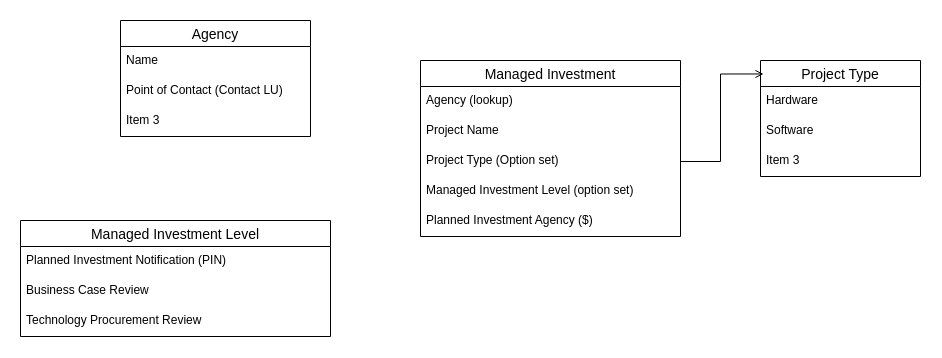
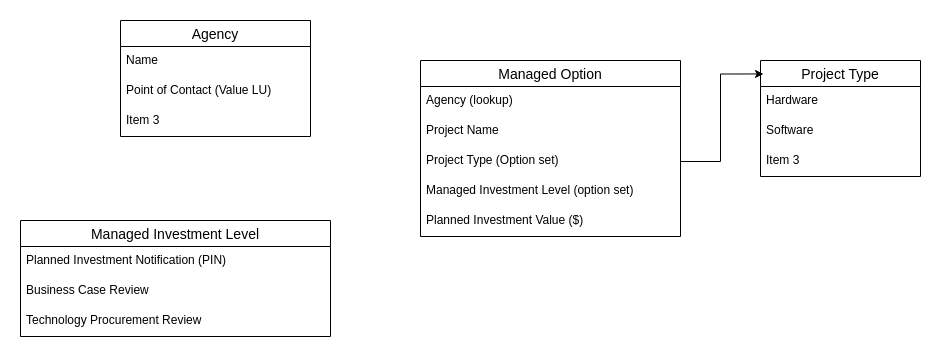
  <mxCell id="0" />
  <mxCell id="1" parent="0" />
- <mxCell id="2" value="Managed Investment" style="swimlane;fontStyle=0;childLayout=stackLayout;horizontal=1;startSize=26;horizontalStack=0;resizeParent=1;resizeParentMax=0;resizeLast=0;collapsible=1;marginBottom=0;align=center;fontSize=14;" parent="1" vertex="1"><mxGeometry x="420" y="60" width="260" height="176" as="geometry" /></mxCell>
+ <mxCell id="2" value="Managed Option" style="swimlane;fontStyle=0;childLayout=stackLayout;horizontal=1;startSize=26;horizontalStack=0;resizeParent=1;resizeParentMax=0;resizeLast=0;collapsible=1;marginBottom=0;align=center;fontSize=14;" parent="1" vertex="1"><mxGeometry x="420" y="60" width="260" height="176" as="geometry" /></mxCell>
  <mxCell id="3" value="Agency (lookup)" style="text;strokeColor=none;fillColor=none;spacingLeft=4;spacingRight=4;overflow=hidden;rotatable=0;points=[[0,0.5],[1,0.5]];portConstraint=eastwest;fontSize=12;" parent="2" vertex="1"><mxGeometry y="26" width="260" height="30" as="geometry" /></mxCell>
  <mxCell id="4" value="Project Name" style="text;strokeColor=none;fillColor=none;spacingLeft=4;spacingRight=4;overflow=hidden;rotatable=0;points=[[0,0.5],[1,0.5]];portConstraint=eastwest;fontSize=12;" parent="2" vertex="1"><mxGeometry y="56" width="260" height="30" as="geometry" /></mxCell>
  <mxCell id="5" value="Project Type (Option set)" style="text;strokeColor=none;fillColor=none;spacingLeft=4;spacingRight=4;overflow=hidden;rotatable=0;points=[[0,0.5],[1,0.5]];portConstraint=eastwest;fontSize=12;" parent="2" vertex="1"><mxGeometry y="86" width="260" height="30" as="geometry" /></mxCell>
  <mxCell id="6" value="Managed Investment Level (option set)" style="text;strokeColor=none;fillColor=none;spacingLeft=4;spacingRight=4;overflow=hidden;rotatable=0;points=[[0,0.5],[1,0.5]];portConstraint=eastwest;fontSize=12;" parent="2" vertex="1"><mxGeometry y="116" width="260" height="30" as="geometry" /></mxCell>
- <mxCell id="7" value="Planned Investment Agency ($)" style="text;strokeColor=none;fillColor=none;spacingLeft=4;spacingRight=4;overflow=hidden;rotatable=0;points=[[0,0.5],[1,0.5]];portConstraint=eastwest;fontSize=12;" vertex="1" parent="2"><mxGeometry y="146" width="260" height="30" as="geometry" /></mxCell>
+ <mxCell id="7" value="Planned Investment Value ($)" style="text;strokeColor=none;fillColor=none;spacingLeft=4;spacingRight=4;overflow=hidden;rotatable=0;points=[[0,0.5],[1,0.5]];portConstraint=eastwest;fontSize=12;" vertex="1" parent="2"><mxGeometry y="146" width="260" height="30" as="geometry" /></mxCell>
  <mxCell id="8" value="Agency" style="swimlane;fontStyle=0;childLayout=stackLayout;horizontal=1;startSize=26;horizontalStack=0;resizeParent=1;resizeParentMax=0;resizeLast=0;collapsible=1;marginBottom=0;align=center;fontSize=14;" parent="1" vertex="1"><mxGeometry x="120" y="20" width="190" height="116" as="geometry" /></mxCell>
  <mxCell id="9" value="Name" style="text;strokeColor=none;fillColor=none;spacingLeft=4;spacingRight=4;overflow=hidden;rotatable=0;points=[[0,0.5],[1,0.5]];portConstraint=eastwest;fontSize=12;" parent="8" vertex="1"><mxGeometry y="26" width="190" height="30" as="geometry" /></mxCell>
- <mxCell id="10" value="Point of Contact (Contact LU)" style="text;strokeColor=none;fillColor=none;spacingLeft=4;spacingRight=4;overflow=hidden;rotatable=0;points=[[0,0.5],[1,0.5]];portConstraint=eastwest;fontSize=12;" parent="8" vertex="1"><mxGeometry y="56" width="190" height="30" as="geometry" /></mxCell>
+ <mxCell id="10" value="Point of Contact (Value LU)" style="text;strokeColor=none;fillColor=none;spacingLeft=4;spacingRight=4;overflow=hidden;rotatable=0;points=[[0,0.5],[1,0.5]];portConstraint=eastwest;fontSize=12;" parent="8" vertex="1"><mxGeometry y="56" width="190" height="30" as="geometry" /></mxCell>
  <mxCell id="11" value="Item 3" style="text;strokeColor=none;fillColor=none;spacingLeft=4;spacingRight=4;overflow=hidden;rotatable=0;points=[[0,0.5],[1,0.5]];portConstraint=eastwest;fontSize=12;" parent="8" vertex="1"><mxGeometry y="86" width="190" height="30" as="geometry" /></mxCell>
  <mxCell id="12" value="Project Type" style="swimlane;fontStyle=0;childLayout=stackLayout;horizontal=1;startSize=26;horizontalStack=0;resizeParent=1;resizeParentMax=0;resizeLast=0;collapsible=1;marginBottom=0;align=center;fontSize=14;" parent="1" vertex="1"><mxGeometry x="760" y="60" width="160" height="116" as="geometry" /></mxCell>
  <mxCell id="13" value="Hardware" style="text;strokeColor=none;fillColor=none;spacingLeft=4;spacingRight=4;overflow=hidden;rotatable=0;points=[[0,0.5],[1,0.5]];portConstraint=eastwest;fontSize=12;" parent="12" vertex="1"><mxGeometry y="26" width="160" height="30" as="geometry" /></mxCell>
  <mxCell id="14" value="Software" style="text;strokeColor=none;fillColor=none;spacingLeft=4;spacingRight=4;overflow=hidden;rotatable=0;points=[[0,0.5],[1,0.5]];portConstraint=eastwest;fontSize=12;" parent="12" vertex="1"><mxGeometry y="56" width="160" height="30" as="geometry" /></mxCell>
  <mxCell id="15" value="Item 3" style="text;strokeColor=none;fillColor=none;spacingLeft=4;spacingRight=4;overflow=hidden;rotatable=0;points=[[0,0.5],[1,0.5]];portConstraint=eastwest;fontSize=12;" parent="12" vertex="1"><mxGeometry y="86" width="160" height="30" as="geometry" /></mxCell>
- <mxCell id="16" style="edgeStyle=orthogonalEdgeStyle;rounded=0;orthogonalLoop=1;jettySize=auto;html=1;exitX=1;exitY=0.5;exitDx=0;exitDy=0;entryX=0.019;entryY=0.116;entryDx=0;entryDy=0;entryPerimeter=0;endArrow=open;" parent="1" source="5" target="12" edge="1"><mxGeometry relative="1" as="geometry" /></mxCell>
+ <mxCell id="16" style="edgeStyle=orthogonalEdgeStyle;rounded=0;orthogonalLoop=1;jettySize=auto;html=1;exitX=1;exitY=0.5;exitDx=0;exitDy=0;entryX=0.019;entryY=0.116;entryDx=0;entryDy=0;entryPerimeter=0;" parent="1" source="5" target="12" edge="1"><mxGeometry relative="1" as="geometry" /></mxCell>
  <mxCell id="17" value="Managed Investment Level" style="swimlane;fontStyle=0;childLayout=stackLayout;horizontal=1;startSize=26;horizontalStack=0;resizeParent=1;resizeParentMax=0;resizeLast=0;collapsible=1;marginBottom=0;align=center;fontSize=14;" parent="1" vertex="1"><mxGeometry x="20" y="220" width="310" height="116" as="geometry" /></mxCell>
  <mxCell id="18" value="Planned Investment Notification (PIN)" style="text;strokeColor=none;fillColor=none;spacingLeft=4;spacingRight=4;overflow=hidden;rotatable=0;points=[[0,0.5],[1,0.5]];portConstraint=eastwest;fontSize=12;" parent="17" vertex="1"><mxGeometry y="26" width="310" height="30" as="geometry" /></mxCell>
  <mxCell id="19" value="Business Case Review" style="text;strokeColor=none;fillColor=none;spacingLeft=4;spacingRight=4;overflow=hidden;rotatable=0;points=[[0,0.5],[1,0.5]];portConstraint=eastwest;fontSize=12;" parent="17" vertex="1"><mxGeometry y="56" width="310" height="30" as="geometry" /></mxCell>
  <mxCell id="20" value="Technology Procurement Review" style="text;strokeColor=none;fillColor=none;spacingLeft=4;spacingRight=4;overflow=hidden;rotatable=0;points=[[0,0.5],[1,0.5]];portConstraint=eastwest;fontSize=12;" parent="17" vertex="1"><mxGeometry y="86" width="310" height="30" as="geometry" /></mxCell>
